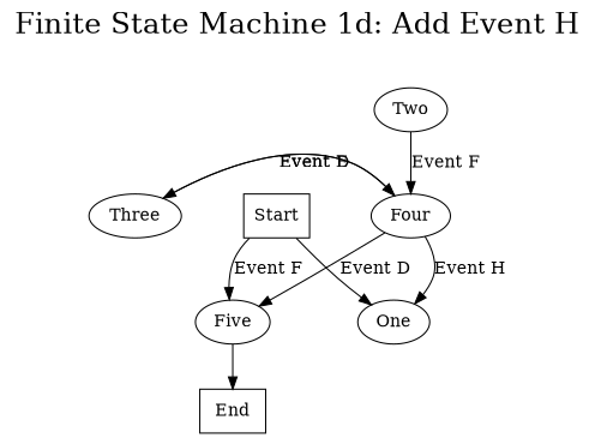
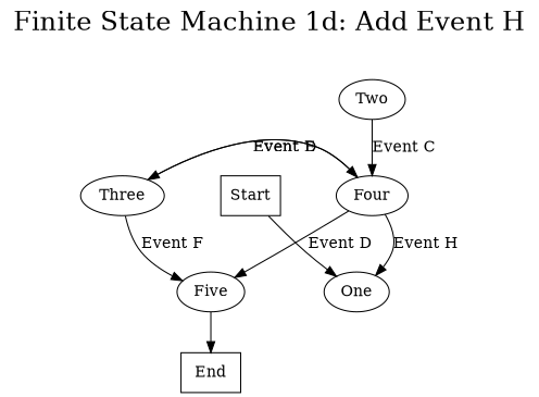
  digraph {
    fontsize=24
    label="Finite State Machine 1d: Add Event H"
    labelloc=t
    Three
    Four
    Five
    One
    End [shape=box]
    Start [shape=box]
    Two
    subgraph sub_1 {
      rank=same
      Three
      Four
    }
    Three -> Four [label="Event D"]
-   Start -> Five [label="Event F"]
+   Three -> Five [label="Event F"]
    Four -> Three [label="Event E"]
    Four -> Five [label="Event D"]
    Four -> One [label="Event H"]
    Five -> End
    Start -> One
-   Two -> Four [label="Event F"]
+   Two -> Four [label="Event C"]
  }
